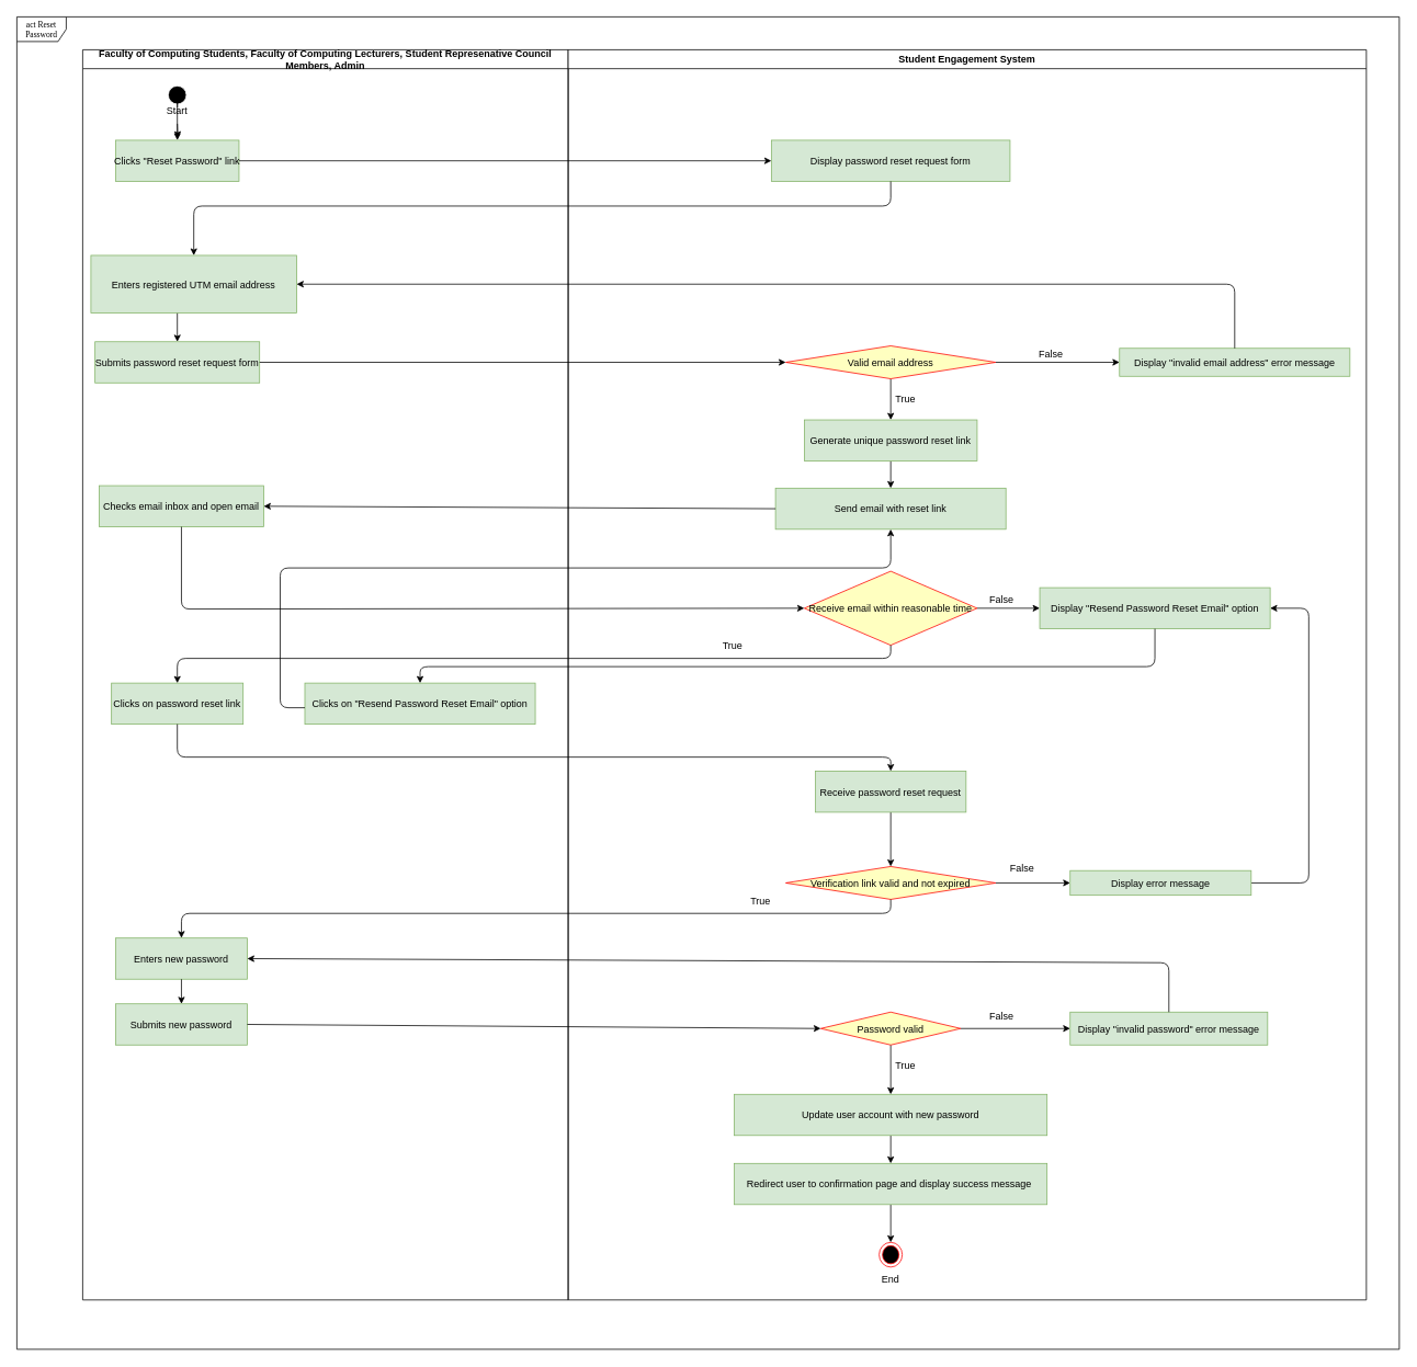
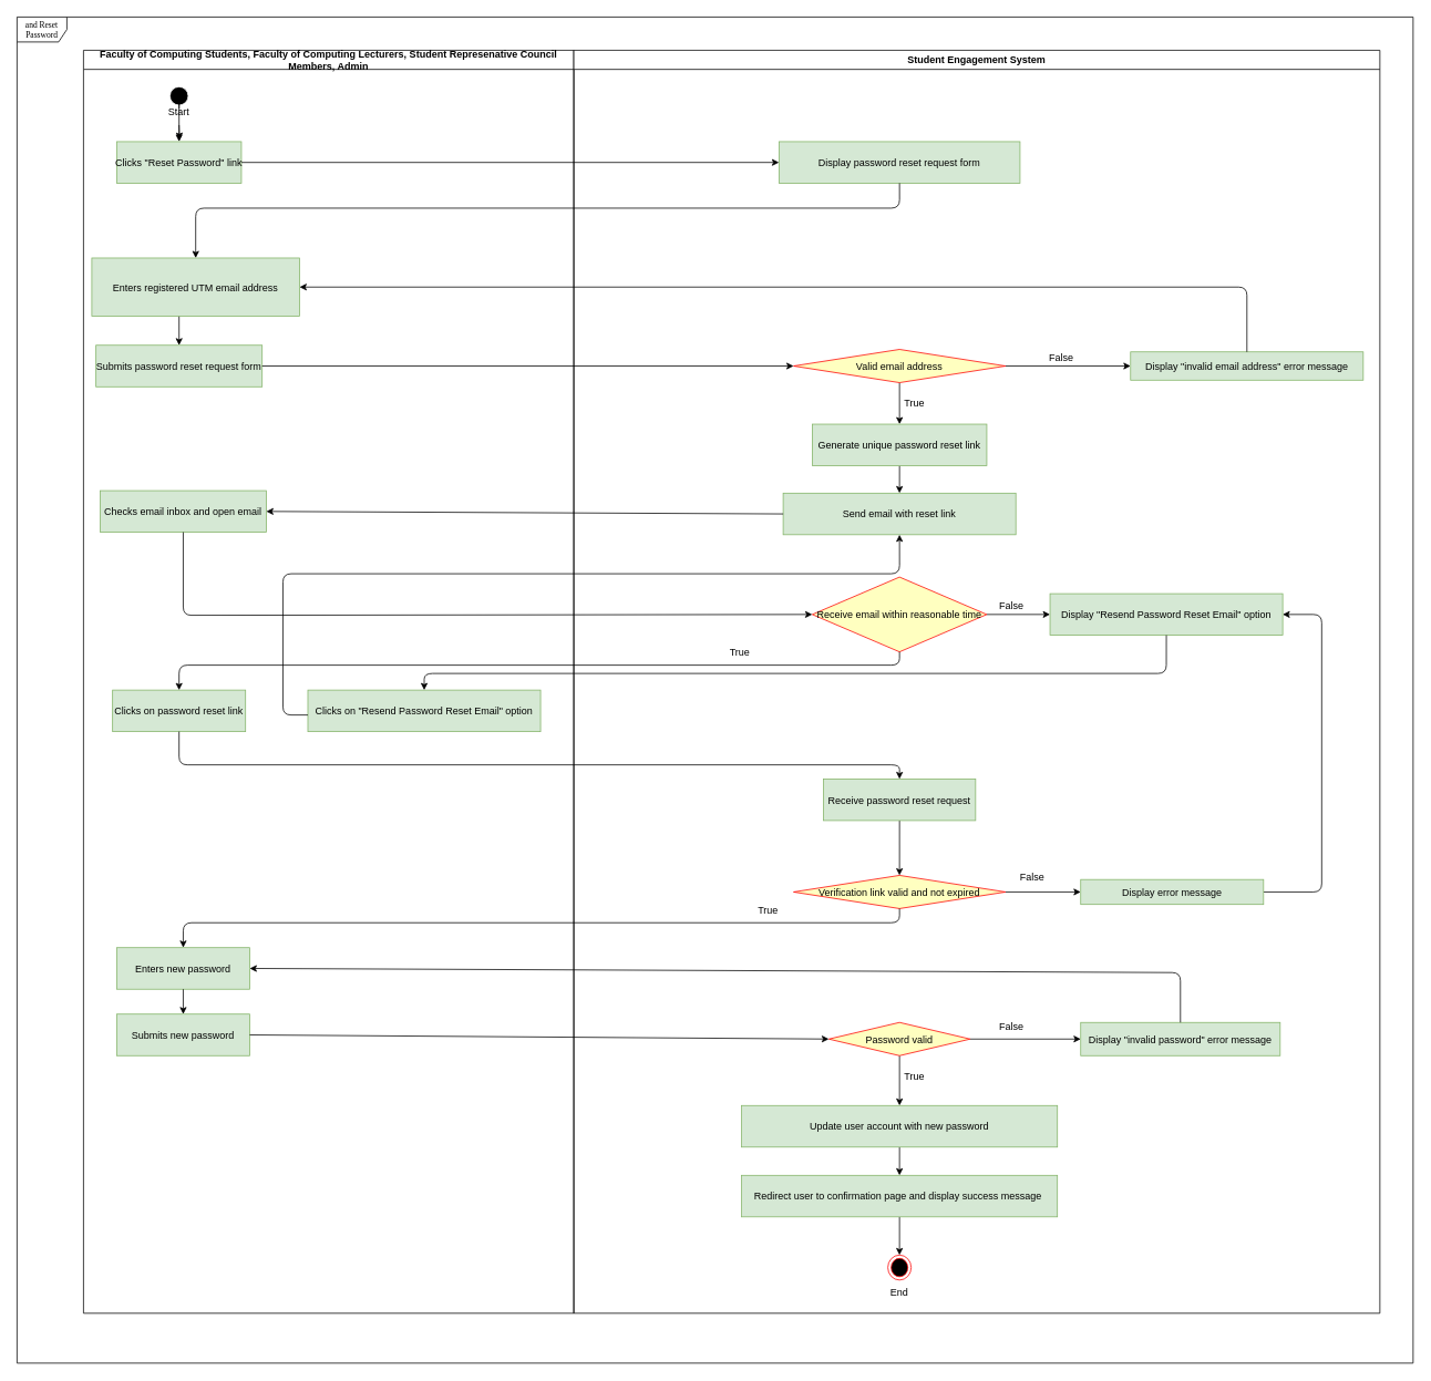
  <mxCell id="0" />
  <mxCell id="1" parent="0" />
  <mxCell id="2" value="Faculty of Computing Students, Faculty of Computing Lecturers, Student Represenative Council Members, Admin" style="swimlane;whiteSpace=wrap;fillColor=#FFFFFF;" parent="1" vertex="1"><mxGeometry x="100" y="60" width="590" height="1520" as="geometry" /></mxCell>
  <mxCell id="3" style="edgeStyle=none;html=1;exitX=0.5;exitY=1;exitDx=0;exitDy=0;entryX=0.504;entryY=-0.048;entryDx=0;entryDy=0;entryPerimeter=0;startArrow=none;" parent="2" source="11" target="5" edge="1"><mxGeometry relative="1" as="geometry" /></mxCell>
  <mxCell id="4" value="" style="ellipse;shape=startState;fillColor=#000000;strokeColor=#FFFFFF;" parent="2" vertex="1"><mxGeometry x="100" y="40" width="30" height="30" as="geometry" /></mxCell>
  <mxCell id="5" value="Clicks &quot;Reset Password&quot; link" style="fillColor=#d5e8d4;strokeColor=#82b366;" parent="2" vertex="1"><mxGeometry x="40" y="110" width="150" height="50" as="geometry" /></mxCell>
  <mxCell id="6" style="edgeStyle=none;html=1;entryX=0.5;entryY=0;entryDx=0;entryDy=0;exitX=0.42;exitY=0.993;exitDx=0;exitDy=0;exitPerimeter=0;" parent="2" source="7" target="8" edge="1"><mxGeometry relative="1" as="geometry"><mxPoint x="120" y="330" as="sourcePoint" /></mxGeometry></mxCell>
  <mxCell id="7" value="Enters registered UTM email address" style="fillColor=#d5e8d4;strokeColor=#82b366;" parent="2" vertex="1"><mxGeometry x="10" y="250" width="250" height="70" as="geometry" /></mxCell>
  <mxCell id="8" value="Submits password reset request form" style="fillColor=#d5e8d4;strokeColor=#82b366;" parent="2" vertex="1"><mxGeometry x="15" y="355" width="200" height="50" as="geometry" /></mxCell>
  <mxCell id="9" value="" style="edgeStyle=none;html=1;exitX=0.5;exitY=1;exitDx=0;exitDy=0;entryX=0.504;entryY=-0.048;entryDx=0;entryDy=0;entryPerimeter=0;endArrow=none;" parent="2" source="4" target="11" edge="1"><mxGeometry relative="1" as="geometry"><mxPoint x="135" y="2440" as="sourcePoint" /><mxPoint x="135.6" y="2477.6" as="targetPoint" /></mxGeometry></mxCell>
  <mxCell id="10" style="edgeStyle=none;html=1;exitX=0.5;exitY=0;exitDx=0;exitDy=0;entryX=0.5;entryY=0;entryDx=0;entryDy=0;" parent="2" source="11" target="5" edge="1"><mxGeometry relative="1" as="geometry" /></mxCell>
  <mxCell id="11" value="Start" style="text;strokeColor=none;align=center;fillColor=none;html=1;verticalAlign=middle;whiteSpace=wrap;rounded=0;" parent="2" vertex="1"><mxGeometry x="85" y="60" width="60" height="30" as="geometry" /></mxCell>
  <mxCell id="12" value="Checks email inbox and open email" style="fillColor=#d5e8d4;strokeColor=#82b366;" parent="2" vertex="1"><mxGeometry x="20" y="530" width="200" height="50" as="geometry" /></mxCell>
  <mxCell id="13" value="Clicks on password reset link" style="fillColor=#d5e8d4;strokeColor=#82b366;" parent="2" vertex="1"><mxGeometry x="35" y="770" width="160" height="50" as="geometry" /></mxCell>
  <mxCell id="14" value="Enters new password" style="fillColor=#d5e8d4;strokeColor=#82b366;" parent="2" vertex="1"><mxGeometry x="40" y="1080" width="160" height="50" as="geometry" /></mxCell>
  <mxCell id="15" value="Clicks on &quot;Resend Password Reset Email&quot; option" style="fillColor=#d5e8d4;strokeColor=#82b366;" parent="2" vertex="1"><mxGeometry x="270" y="770" width="280" height="50" as="geometry" /></mxCell>
  <mxCell id="16" value="Submits new password" style="fillColor=#d5e8d4;strokeColor=#82b366;" parent="2" vertex="1"><mxGeometry x="40" y="1160" width="160" height="50" as="geometry" /></mxCell>
  <mxCell id="17" style="edgeStyle=none;html=1;exitX=0.5;exitY=1;exitDx=0;exitDy=0;entryX=0.5;entryY=0;entryDx=0;entryDy=0;" parent="2" source="14" target="16" edge="1"><mxGeometry relative="1" as="geometry" /></mxCell>
  <mxCell id="18" value="Student Engagement System" style="swimlane;whiteSpace=wrap;fillColor=#FFFFFF;" parent="1" vertex="1"><mxGeometry x="690" y="60" width="970" height="1520" as="geometry" /></mxCell>
  <mxCell id="19" style="edgeStyle=none;html=1;exitX=0.5;exitY=1;exitDx=0;exitDy=0;entryX=0.5;entryY=0;entryDx=0;entryDy=0;" parent="18" target="21" edge="1"><mxGeometry relative="1" as="geometry"><mxPoint x="391.94" y="400" as="sourcePoint" /></mxGeometry></mxCell>
  <mxCell id="20" style="edgeStyle=none;html=1;exitX=0.5;exitY=1;exitDx=0;exitDy=0;entryX=0.5;entryY=0;entryDx=0;entryDy=0;" parent="18" source="21" target="28" edge="1"><mxGeometry relative="1" as="geometry" /></mxCell>
  <mxCell id="21" value="Generate unique password reset link" style="fillColor=#d5e8d4;strokeColor=#82b366;" parent="18" vertex="1"><mxGeometry x="286.97" y="450" width="210" height="50" as="geometry" /></mxCell>
  <mxCell id="22" value="Display &quot;invalid password&quot; error message" style="fillColor=#d5e8d4;strokeColor=#82b366;" parent="18" vertex="1"><mxGeometry x="610" y="1170" width="240" height="40" as="geometry" /></mxCell>
  <mxCell id="23" style="edgeStyle=none;html=1;exitX=1;exitY=0.5;exitDx=0;exitDy=0;entryX=0;entryY=0.5;entryDx=0;entryDy=0;" parent="18" source="24" target="25" edge="1"><mxGeometry relative="1" as="geometry" /></mxCell>
  <mxCell id="24" value="Receive email within reasonable time" style="rhombus;fillColor=#ffffc0;strokeColor=#ff0000;" parent="18" vertex="1"><mxGeometry x="286.94" y="634" width="210" height="90" as="geometry" /></mxCell>
  <mxCell id="25" value="Display &quot;Resend Password Reset Email&quot; option" style="fillColor=#d5e8d4;strokeColor=#82b366;" parent="18" vertex="1"><mxGeometry x="573.06" y="654" width="280" height="50" as="geometry" /></mxCell>
  <mxCell id="26" value="Display &quot;invalid email address&quot; error message" style="fillColor=#d5e8d4;strokeColor=#82b366;" parent="18" vertex="1"><mxGeometry x="670" y="363" width="280" height="34" as="geometry" /></mxCell>
  <mxCell id="27" value="Display password reset request form" style="fillColor=#d5e8d4;strokeColor=#82b366;" parent="18" vertex="1"><mxGeometry x="246.94" y="110" width="290" height="50" as="geometry" /></mxCell>
  <mxCell id="28" value="Send email with reset link" style="fillColor=#d5e8d4;strokeColor=#82b366;" parent="18" vertex="1"><mxGeometry x="251.94" y="533" width="280" height="50" as="geometry" /></mxCell>
  <mxCell id="29" style="edgeStyle=none;html=1;exitX=0.5;exitY=1;exitDx=0;exitDy=0;entryX=0.5;entryY=0;entryDx=0;entryDy=0;" parent="18" source="30" target="34" edge="1"><mxGeometry relative="1" as="geometry" /></mxCell>
  <mxCell id="30" value="Receive password reset request" style="fillColor=#d5e8d4;strokeColor=#82b366;" parent="18" vertex="1"><mxGeometry x="300.44" y="877" width="183.06" height="50" as="geometry" /></mxCell>
  <mxCell id="31" style="edgeStyle=none;html=1;exitX=1;exitY=0.5;exitDx=0;exitDy=0;entryX=0;entryY=0.5;entryDx=0;entryDy=0;" parent="18" source="32" target="26" edge="1"><mxGeometry relative="1" as="geometry" /></mxCell>
  <mxCell id="32" value="Valid email address" style="rhombus;fillColor=#ffffc0;strokeColor=#ff0000;" parent="18" vertex="1"><mxGeometry x="264.44" y="360" width="255" height="40" as="geometry" /></mxCell>
  <mxCell id="33" style="edgeStyle=none;html=1;exitX=1;exitY=0.5;exitDx=0;exitDy=0;entryX=0;entryY=0.5;entryDx=0;entryDy=0;" parent="18" source="34" target="37" edge="1"><mxGeometry relative="1" as="geometry" /></mxCell>
  <mxCell id="34" value="Verification link valid and not expired" style="rhombus;fillColor=#ffffc0;strokeColor=#ff0000;" parent="18" vertex="1"><mxGeometry x="264.44" y="993" width="255" height="40" as="geometry" /></mxCell>
  <mxCell id="35" value="False" style="text;strokeColor=none;align=center;fillColor=none;html=1;verticalAlign=middle;whiteSpace=wrap;rounded=0;" parent="18" vertex="1"><mxGeometry x="521.94" y="980" width="60" height="30" as="geometry" /></mxCell>
  <mxCell id="36" style="edgeStyle=none;html=1;exitX=1;exitY=0.5;exitDx=0;exitDy=0;entryX=1;entryY=0.5;entryDx=0;entryDy=0;" parent="18" source="37" target="25" edge="1"><mxGeometry relative="1" as="geometry"><Array as="points"><mxPoint x="900" y="1013" /><mxPoint x="900" y="679" /></Array></mxGeometry></mxCell>
  <mxCell id="37" value="Display error message" style="fillColor=#d5e8d4;strokeColor=#82b366;" parent="18" vertex="1"><mxGeometry x="610" y="998" width="220" height="30" as="geometry" /></mxCell>
  <mxCell id="38" style="edgeStyle=none;html=1;exitX=1;exitY=0.5;exitDx=0;exitDy=0;entryX=0;entryY=0.5;entryDx=0;entryDy=0;" parent="18" source="40" target="22" edge="1"><mxGeometry relative="1" as="geometry" /></mxCell>
  <mxCell id="39" style="edgeStyle=none;html=1;exitX=0.5;exitY=1;exitDx=0;exitDy=0;entryX=0.5;entryY=0;entryDx=0;entryDy=0;" parent="18" source="40" target="42" edge="1"><mxGeometry relative="1" as="geometry" /></mxCell>
  <mxCell id="40" value="Password valid" style="rhombus;fillColor=#ffffc0;strokeColor=#ff0000;" parent="18" vertex="1"><mxGeometry x="306.94" y="1170" width="170" height="40" as="geometry" /></mxCell>
  <mxCell id="41" style="edgeStyle=none;html=1;exitX=0.5;exitY=1;exitDx=0;exitDy=0;entryX=0.5;entryY=0;entryDx=0;entryDy=0;" parent="18" source="42" target="44" edge="1"><mxGeometry relative="1" as="geometry" /></mxCell>
  <mxCell id="42" value="Update user account with new password" style="fillColor=#d5e8d4;strokeColor=#82b366;" parent="18" vertex="1"><mxGeometry x="201.97" y="1270" width="380" height="50" as="geometry" /></mxCell>
  <mxCell id="43" style="edgeStyle=none;html=1;exitX=0.5;exitY=1;exitDx=0;exitDy=0;entryX=0.5;entryY=0;entryDx=0;entryDy=0;" parent="18" source="44" target="45" edge="1"><mxGeometry relative="1" as="geometry" /></mxCell>
  <mxCell id="44" value="Redirect user to confirmation page and display success message " style="fillColor=#d5e8d4;strokeColor=#82b366;" parent="18" vertex="1"><mxGeometry x="201.94" y="1354" width="380" height="50" as="geometry" /></mxCell>
  <mxCell id="45" value="" style="ellipse;html=1;shape=endState;fillColor=#000000;strokeColor=#ff0000;" parent="18" vertex="1"><mxGeometry x="377.91" y="1450" width="28.06" height="30" as="geometry" /></mxCell>
  <mxCell id="46" value="End" style="text;strokeColor=none;align=center;fillColor=none;html=1;verticalAlign=middle;whiteSpace=wrap;rounded=0;" parent="18" vertex="1"><mxGeometry x="361.94" y="1480" width="60" height="30" as="geometry" /></mxCell>
  <mxCell id="47" value="True&lt;span style=&quot;color: rgba(0, 0, 0, 0); font-family: monospace; font-size: 0px; text-align: start;&quot;&gt;%3CmxGraphModel%3E%3Croot%3E%3CmxCell%20id%3D%220%22%2F%3E%3CmxCell%20id%3D%221%22%20parent%3D%220%22%2F%3E%3CmxCell%20id%3D%222%22%20value%3D%22False%22%20style%3D%22text%3BstrokeColor%3Dnone%3Balign%3Dcenter%3BfillColor%3Dnone%3Bhtml%3D1%3BverticalAlign%3Dmiddle%3BwhiteSpace%3Dwrap%3Brounded%3D0%3B%22%20vertex%3D%221%22%20parent%3D%221%22%3E%3CmxGeometry%20x%3D%22880%22%20y%3D%222781%22%20width%3D%2260%22%20height%3D%2230%22%20as%3D%22geometry%22%2F%3E%3C%2FmxCell%3E%3C%2Froot%3E%3C%2FmxGraphModel%3E&lt;/span&gt;" style="text;strokeColor=none;align=center;fillColor=none;html=1;verticalAlign=middle;whiteSpace=wrap;rounded=0;" parent="18" vertex="1"><mxGeometry x="380" y="410" width="60" height="30" as="geometry" /></mxCell>
  <mxCell id="48" value="True&lt;span style=&quot;color: rgba(0, 0, 0, 0); font-family: monospace; font-size: 0px; text-align: start;&quot;&gt;%3CmxGraphModel%3E%3Croot%3E%3CmxCell%20id%3D%220%22%2F%3E%3CmxCell%20id%3D%221%22%20parent%3D%220%22%2F%3E%3CmxCell%20id%3D%222%22%20value%3D%22False%22%20style%3D%22text%3BstrokeColor%3Dnone%3Balign%3Dcenter%3BfillColor%3Dnone%3Bhtml%3D1%3BverticalAlign%3Dmiddle%3BwhiteSpace%3Dwrap%3Brounded%3D0%3B%22%20vertex%3D%221%22%20parent%3D%221%22%3E%3CmxGeometry%20x%3D%22880%22%20y%3D%222781%22%20width%3D%2260%22%20height%3D%2230%22%20as%3D%22geometry%22%2F%3E%3C%2FmxCell%3E%3C%2Froot%3E%3C%2FmxGraphModel%3E&lt;/span&gt;" style="text;strokeColor=none;align=center;fillColor=none;html=1;verticalAlign=middle;whiteSpace=wrap;rounded=0;" parent="18" vertex="1"><mxGeometry x="380" y="1220" width="60" height="30" as="geometry" /></mxCell>
  <mxCell id="49" value="True&lt;span style=&quot;color: rgba(0, 0, 0, 0); font-family: monospace; font-size: 0px; text-align: start;&quot;&gt;%3CmxGraphModel%3E%3Croot%3E%3CmxCell%20id%3D%220%22%2F%3E%3CmxCell%20id%3D%221%22%20parent%3D%220%22%2F%3E%3CmxCell%20id%3D%222%22%20value%3D%22False%22%20style%3D%22text%3BstrokeColor%3Dnone%3Balign%3Dcenter%3BfillColor%3Dnone%3Bhtml%3D1%3BverticalAlign%3Dmiddle%3BwhiteSpace%3Dwrap%3Brounded%3D0%3B%22%20vertex%3D%221%22%20parent%3D%221%22%3E%3CmxGeometry%20x%3D%22880%22%20y%3D%222781%22%20width%3D%2260%22%20height%3D%2230%22%20as%3D%22geometry%22%2F%3E%3C%2FmxCell%3E%3C%2Froot%3E%3C%2FmxGraphModel%3E&lt;/span&gt;" style="text;strokeColor=none;align=center;fillColor=none;html=1;verticalAlign=middle;whiteSpace=wrap;rounded=0;" parent="18" vertex="1"><mxGeometry x="204.44" y="1020" width="60" height="30" as="geometry" /></mxCell>
  <mxCell id="50" value="False" style="text;strokeColor=none;align=center;fillColor=none;html=1;verticalAlign=middle;whiteSpace=wrap;rounded=0;" parent="18" vertex="1"><mxGeometry x="496.97" y="1160" width="60" height="30" as="geometry" /></mxCell>
  <mxCell id="51" value="False" style="text;strokeColor=none;align=center;fillColor=none;html=1;verticalAlign=middle;whiteSpace=wrap;rounded=0;" parent="18" vertex="1"><mxGeometry x="556.97" y="355" width="60" height="30" as="geometry" /></mxCell>
  <mxCell id="52" value="False" style="text;strokeColor=none;align=center;fillColor=none;html=1;verticalAlign=middle;whiteSpace=wrap;rounded=0;" parent="18" vertex="1"><mxGeometry x="496.94" y="654" width="60" height="30" as="geometry" /></mxCell>
  <mxCell id="53" value="True&lt;span style=&quot;color: rgba(0, 0, 0, 0); font-family: monospace; font-size: 0px; text-align: start;&quot;&gt;%3CmxGraphModel%3E%3Croot%3E%3CmxCell%20id%3D%220%22%2F%3E%3CmxCell%20id%3D%221%22%20parent%3D%220%22%2F%3E%3CmxCell%20id%3D%222%22%20value%3D%22False%22%20style%3D%22text%3BstrokeColor%3Dnone%3Balign%3Dcenter%3BfillColor%3Dnone%3Bhtml%3D1%3BverticalAlign%3Dmiddle%3BwhiteSpace%3Dwrap%3Brounded%3D0%3B%22%20vertex%3D%221%22%20parent%3D%221%22%3E%3CmxGeometry%20x%3D%22880%22%20y%3D%222781%22%20width%3D%2260%22%20height%3D%2230%22%20as%3D%22geometry%22%2F%3E%3C%2FmxCell%3E%3C%2Froot%3E%3C%2FmxGraphModel%3E&lt;/span&gt;" style="text;strokeColor=none;align=center;fillColor=none;html=1;verticalAlign=middle;whiteSpace=wrap;rounded=0;" parent="18" vertex="1"><mxGeometry x="170" y="710" width="60" height="30" as="geometry" /></mxCell>
  <mxCell id="54" style="edgeStyle=none;html=1;exitX=1;exitY=0.5;exitDx=0;exitDy=0;entryX=0;entryY=0.5;entryDx=0;entryDy=0;" parent="1" source="5" target="27" edge="1"><mxGeometry relative="1" as="geometry" /></mxCell>
  <mxCell id="55" style="edgeStyle=none;html=1;exitX=0.5;exitY=1;exitDx=0;exitDy=0;entryX=0.5;entryY=0;entryDx=0;entryDy=0;" parent="1" source="27" target="7" edge="1"><mxGeometry relative="1" as="geometry"><Array as="points"><mxPoint x="1082" y="250" /><mxPoint x="235" y="250" /></Array></mxGeometry></mxCell>
  <mxCell id="56" style="edgeStyle=none;html=1;exitX=1;exitY=0.5;exitDx=0;exitDy=0;entryX=0;entryY=0.5;entryDx=0;entryDy=0;" parent="1" source="8" target="32" edge="1"><mxGeometry relative="1" as="geometry" /></mxCell>
  <mxCell id="57" style="edgeStyle=none;html=1;exitX=0.5;exitY=0;exitDx=0;exitDy=0;entryX=1;entryY=0.5;entryDx=0;entryDy=0;" parent="1" source="26" target="7" edge="1"><mxGeometry relative="1" as="geometry"><Array as="points"><mxPoint x="1500" y="345" /></Array></mxGeometry></mxCell>
  <mxCell id="58" style="edgeStyle=none;html=1;exitX=0;exitY=0.5;exitDx=0;exitDy=0;entryX=1;entryY=0.5;entryDx=0;entryDy=0;" parent="1" source="28" target="12" edge="1"><mxGeometry relative="1" as="geometry" /></mxCell>
  <mxCell id="59" style="edgeStyle=none;html=1;exitX=0.5;exitY=1;exitDx=0;exitDy=0;entryX=0;entryY=0.5;entryDx=0;entryDy=0;" parent="1" source="12" target="24" edge="1"><mxGeometry relative="1" as="geometry"><Array as="points"><mxPoint x="220" y="740" /></Array></mxGeometry></mxCell>
  <mxCell id="60" style="edgeStyle=none;html=1;exitX=0.5;exitY=1;exitDx=0;exitDy=0;entryX=0.5;entryY=0;entryDx=0;entryDy=0;" parent="1" source="25" target="15" edge="1"><mxGeometry relative="1" as="geometry"><Array as="points"><mxPoint x="1403" y="810" /><mxPoint x="510" y="810" /></Array></mxGeometry></mxCell>
  <mxCell id="61" style="edgeStyle=none;html=1;entryX=0.5;entryY=1;entryDx=0;entryDy=0;" parent="1" target="28" edge="1"><mxGeometry relative="1" as="geometry"><mxPoint x="370" y="860" as="sourcePoint" /><Array as="points"><mxPoint x="340" y="860" /><mxPoint x="340" y="690" /><mxPoint x="1082" y="690" /></Array></mxGeometry></mxCell>
  <mxCell id="62" style="edgeStyle=none;html=1;exitX=0.5;exitY=1;exitDx=0;exitDy=0;entryX=0.5;entryY=0;entryDx=0;entryDy=0;" parent="1" source="24" target="13" edge="1"><mxGeometry relative="1" as="geometry"><Array as="points"><mxPoint x="1082" y="800" /><mxPoint x="215" y="800" /></Array></mxGeometry></mxCell>
  <mxCell id="63" style="edgeStyle=none;html=1;exitX=0.5;exitY=1;exitDx=0;exitDy=0;entryX=0.5;entryY=0;entryDx=0;entryDy=0;" parent="1" source="13" target="30" edge="1"><mxGeometry relative="1" as="geometry"><Array as="points"><mxPoint x="215" y="920" /><mxPoint x="1082" y="920" /></Array></mxGeometry></mxCell>
  <mxCell id="64" style="edgeStyle=none;html=1;exitX=0.5;exitY=1;exitDx=0;exitDy=0;entryX=0.5;entryY=0;entryDx=0;entryDy=0;" parent="1" source="34" target="14" edge="1"><mxGeometry relative="1" as="geometry"><Array as="points"><mxPoint x="1082" y="1110" /><mxPoint x="220" y="1110" /></Array></mxGeometry></mxCell>
  <mxCell id="65" style="edgeStyle=none;html=1;exitX=1;exitY=0.5;exitDx=0;exitDy=0;entryX=0;entryY=0.5;entryDx=0;entryDy=0;" parent="1" source="16" target="40" edge="1"><mxGeometry relative="1" as="geometry" /></mxCell>
  <mxCell id="66" style="edgeStyle=none;html=1;exitX=0.5;exitY=0;exitDx=0;exitDy=0;entryX=1;entryY=0.5;entryDx=0;entryDy=0;" parent="1" source="22" target="14" edge="1"><mxGeometry relative="1" as="geometry"><Array as="points"><mxPoint x="1420" y="1170" /></Array></mxGeometry></mxCell>
- <mxCell id="67" value="act Reset Password" style="shape=umlFrame;whiteSpace=wrap;html=1;rounded=0;shadow=0;comic=0;labelBackgroundColor=none;strokeWidth=1;fontFamily=Verdana;fontSize=10;align=center;" vertex="1" parent="1"><mxGeometry x="20" y="20" width="1680" height="1620" as="geometry" /></mxCell>
+ <mxCell id="67" value="and Reset Password" style="shape=umlFrame;whiteSpace=wrap;html=1;rounded=0;shadow=0;comic=0;labelBackgroundColor=none;strokeWidth=1;fontFamily=Verdana;fontSize=10;align=center;" vertex="1" parent="1"><mxGeometry x="20" y="20" width="1680" height="1620" as="geometry" /></mxCell>
